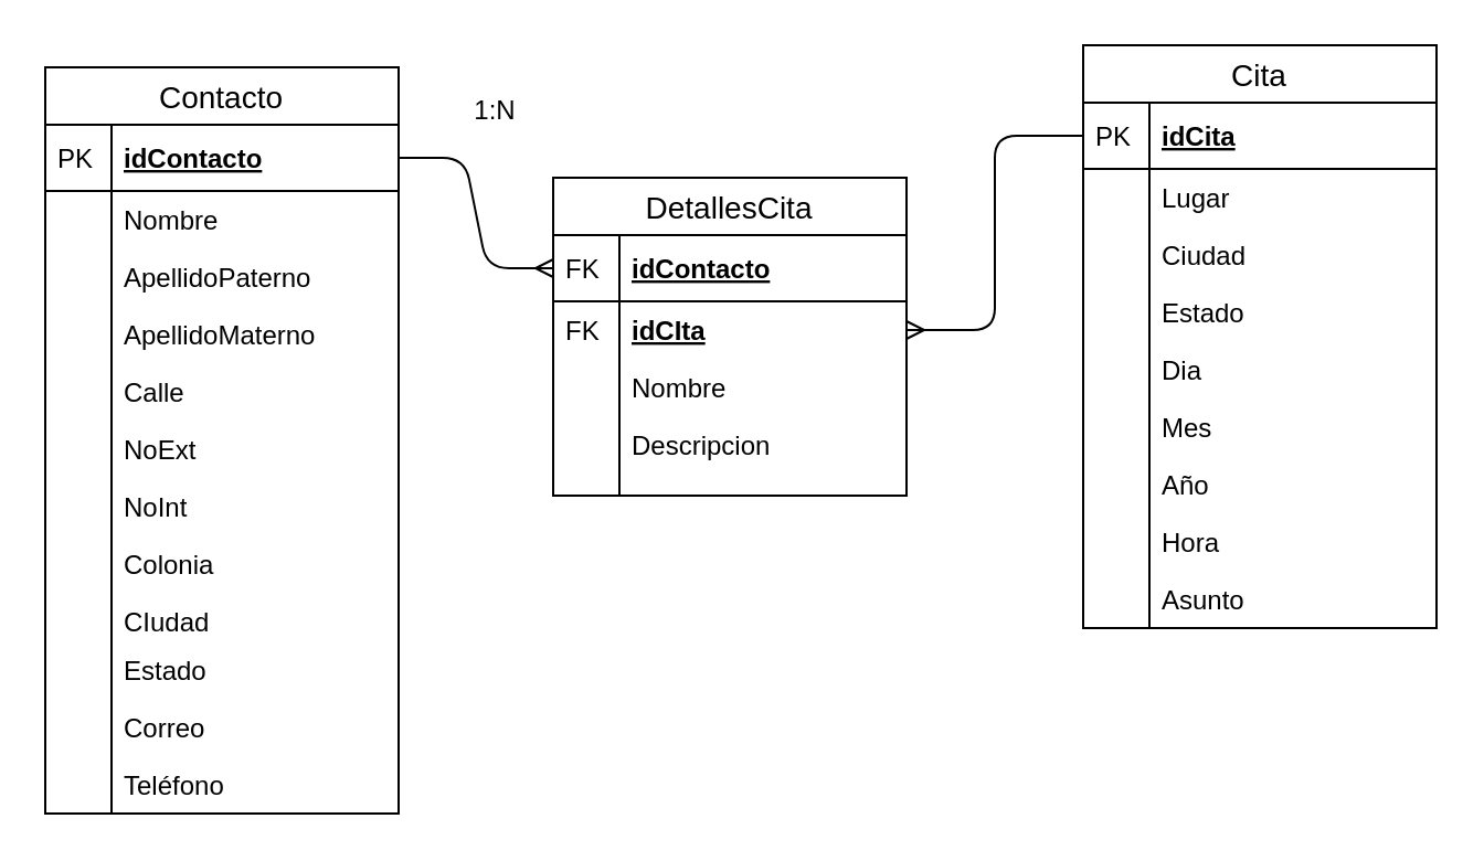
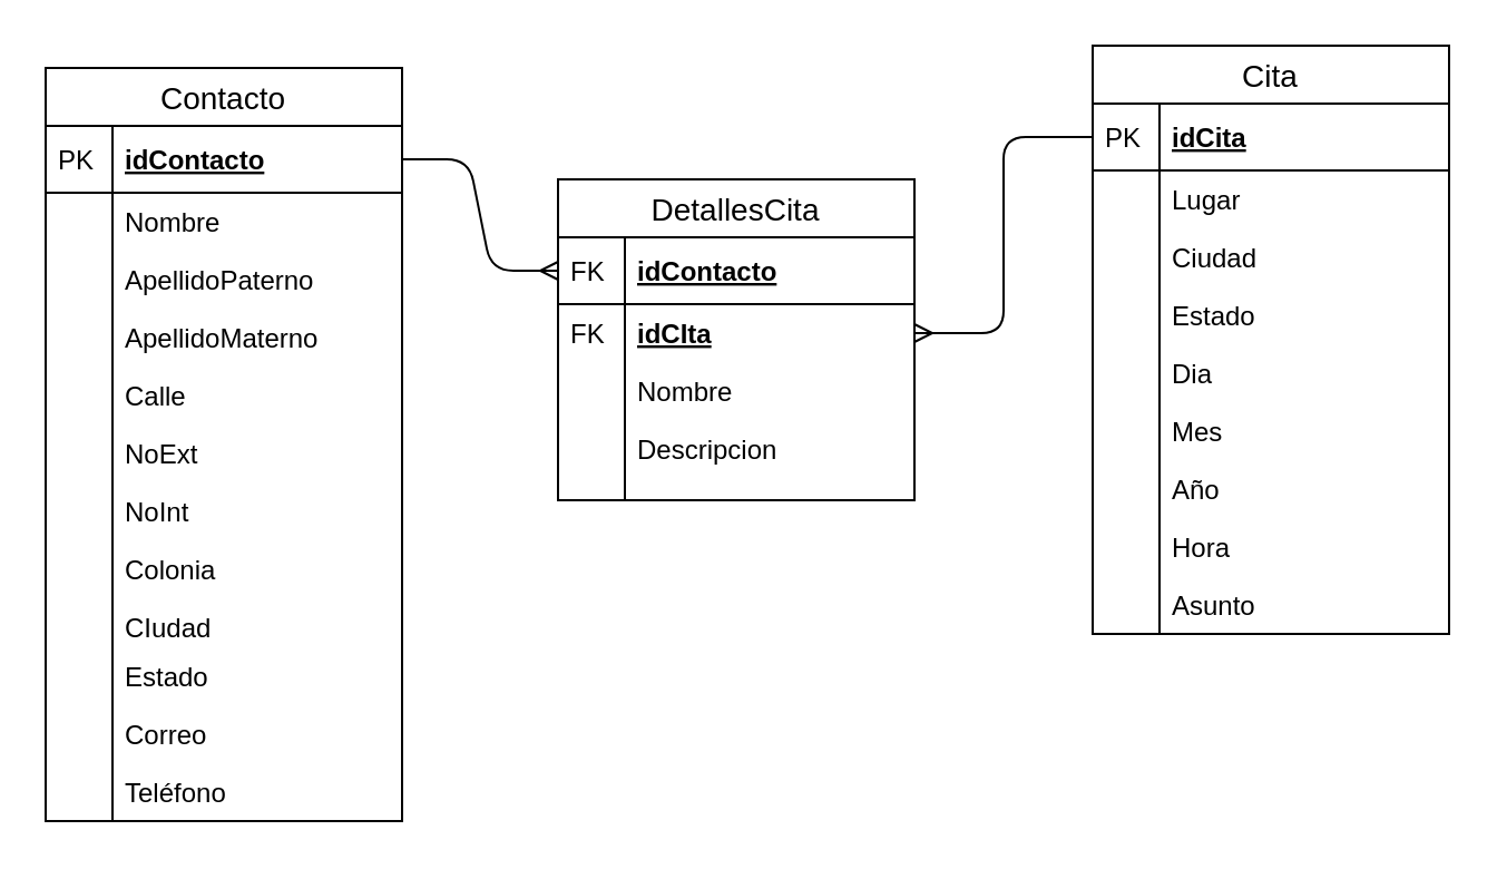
  <mxCell id="0" />
  <mxCell id="1" parent="0" />
  <mxCell id="2" value="" style="fontSize=12;html=1;endArrow=ERmany;exitX=0;exitY=0.5;exitDx=0;exitDy=0;entryX=1;entryY=0.5;entryDx=0;entryDy=0;edgeStyle=orthogonalEdgeStyle;" parent="1" source="41" target="6" edge="1"><mxGeometry width="100" height="100" relative="1" as="geometry"><mxPoint x="530" y="210" as="sourcePoint" /><mxPoint x="590" y="320" as="targetPoint" /></mxGeometry></mxCell>
  <mxCell id="3" value="DetallesCita" style="swimlane;fontStyle=0;childLayout=stackLayout;horizontal=1;startSize=26;horizontalStack=0;resizeParent=1;resizeParentMax=0;resizeLast=0;collapsible=1;marginBottom=0;align=center;fontSize=14;" parent="1" vertex="1"><mxGeometry x="250" y="80" width="160" height="144" as="geometry" /></mxCell>
  <mxCell id="4" value="idContacto" style="shape=partialRectangle;top=0;left=0;right=0;bottom=1;align=left;verticalAlign=middle;fillColor=none;spacingLeft=34;spacingRight=4;overflow=hidden;rotatable=0;points=[[0,0.5],[1,0.5]];portConstraint=eastwest;dropTarget=0;fontStyle=5;fontSize=12;" parent="3" vertex="1"><mxGeometry y="26" width="160" height="30" as="geometry" /></mxCell>
  <mxCell id="5" value="FK" style="shape=partialRectangle;top=0;left=0;bottom=0;fillColor=none;align=left;verticalAlign=middle;spacingLeft=4;spacingRight=4;overflow=hidden;rotatable=0;points=[];portConstraint=eastwest;part=1;fontSize=12;" parent="4" vertex="1" connectable="0"><mxGeometry width="30" height="30" as="geometry" /></mxCell>
  <mxCell id="6" value="idCIta" style="shape=partialRectangle;top=0;left=0;right=0;bottom=0;align=left;verticalAlign=top;fillColor=none;spacingLeft=34;spacingRight=4;overflow=hidden;rotatable=0;points=[[0,0.5],[1,0.5]];portConstraint=eastwest;dropTarget=0;fontSize=12;fontStyle=5" parent="3" vertex="1"><mxGeometry y="56" width="160" height="26" as="geometry" /></mxCell>
  <mxCell id="7" value="FK" style="shape=partialRectangle;top=0;left=0;bottom=0;fillColor=none;align=left;verticalAlign=top;spacingLeft=4;spacingRight=4;overflow=hidden;rotatable=0;points=[];portConstraint=eastwest;part=1;fontSize=12;" parent="6" vertex="1" connectable="0"><mxGeometry width="30" height="26" as="geometry" /></mxCell>
  <mxCell id="8" value="Nombre" style="shape=partialRectangle;top=0;left=0;right=0;bottom=0;align=left;verticalAlign=top;fillColor=none;spacingLeft=34;spacingRight=4;overflow=hidden;rotatable=0;points=[[0,0.5],[1,0.5]];portConstraint=eastwest;dropTarget=0;fontSize=12;" parent="3" vertex="1"><mxGeometry y="82" width="160" height="26" as="geometry" /></mxCell>
  <mxCell id="9" value="" style="shape=partialRectangle;top=0;left=0;bottom=0;fillColor=none;align=left;verticalAlign=top;spacingLeft=4;spacingRight=4;overflow=hidden;rotatable=0;points=[];portConstraint=eastwest;part=1;fontSize=12;" parent="8" vertex="1" connectable="0"><mxGeometry width="30" height="26" as="geometry" /></mxCell>
  <mxCell id="10" value="Descripcion&#10;" style="shape=partialRectangle;top=0;left=0;right=0;bottom=0;align=left;verticalAlign=top;fillColor=none;spacingLeft=34;spacingRight=4;overflow=hidden;rotatable=0;points=[[0,0.5],[1,0.5]];portConstraint=eastwest;dropTarget=0;fontSize=12;" parent="3" vertex="1"><mxGeometry y="108" width="160" height="26" as="geometry" /></mxCell>
  <mxCell id="11" value="" style="shape=partialRectangle;top=0;left=0;bottom=0;fillColor=none;align=left;verticalAlign=top;spacingLeft=4;spacingRight=4;overflow=hidden;rotatable=0;points=[];portConstraint=eastwest;part=1;fontSize=12;" parent="10" vertex="1" connectable="0"><mxGeometry width="30" height="26" as="geometry" /></mxCell>
  <mxCell id="12" value="" style="shape=partialRectangle;top=0;left=0;right=0;bottom=0;align=left;verticalAlign=top;fillColor=none;spacingLeft=34;spacingRight=4;overflow=hidden;rotatable=0;points=[[0,0.5],[1,0.5]];portConstraint=eastwest;dropTarget=0;fontSize=12;" parent="3" vertex="1"><mxGeometry y="134" width="160" height="10" as="geometry" /></mxCell>
  <mxCell id="13" value="" style="shape=partialRectangle;top=0;left=0;bottom=0;fillColor=none;align=left;verticalAlign=top;spacingLeft=4;spacingRight=4;overflow=hidden;rotatable=0;points=[];portConstraint=eastwest;part=1;fontSize=12;" parent="12" vertex="1" connectable="0"><mxGeometry width="30" height="10" as="geometry" /></mxCell>
  <mxCell id="14" value="" style="edgeStyle=entityRelationEdgeStyle;fontSize=12;html=1;endArrow=ERmany;entryX=0;entryY=0.5;entryDx=0;entryDy=0;exitX=1;exitY=0.5;exitDx=0;exitDy=0;" parent="1" target="4" edge="1" source="16"><mxGeometry width="100" height="100" relative="1" as="geometry"><mxPoint x="30" y="60" as="sourcePoint" /><mxPoint x="110" y="-40" as="targetPoint" /></mxGeometry></mxCell>
  <mxCell id="15" value="Contacto" style="swimlane;fontStyle=0;childLayout=stackLayout;horizontal=1;startSize=26;horizontalStack=0;resizeParent=1;resizeParentMax=0;resizeLast=0;collapsible=1;marginBottom=0;align=center;fontSize=14;verticalAlign=middle;rounded=0;swimlaneLine=1;shadow=0;glass=0;comic=0;gradientColor=none;swimlaneFillColor=none;" parent="1" vertex="1"><mxGeometry x="20" y="30" width="160" height="338" as="geometry" /></mxCell>
  <mxCell id="16" value="idContacto" style="shape=partialRectangle;top=0;left=0;right=0;bottom=1;align=left;verticalAlign=middle;fillColor=none;spacingLeft=34;spacingRight=4;overflow=hidden;rotatable=0;points=[[0,0.5],[1,0.5]];portConstraint=eastwest;dropTarget=0;fontStyle=5;fontSize=12;" parent="15" vertex="1"><mxGeometry y="26" width="160" height="30" as="geometry" /></mxCell>
  <mxCell id="17" value="PK" style="shape=partialRectangle;top=0;left=0;bottom=0;fillColor=none;align=left;verticalAlign=middle;spacingLeft=4;spacingRight=4;overflow=hidden;rotatable=0;points=[];portConstraint=eastwest;part=1;fontSize=12;" parent="16" vertex="1" connectable="0"><mxGeometry width="30" height="30" as="geometry" /></mxCell>
  <mxCell id="18" value="Nombre" style="shape=partialRectangle;top=0;left=0;right=0;bottom=0;align=left;verticalAlign=top;fillColor=none;spacingLeft=34;spacingRight=4;overflow=hidden;rotatable=0;points=[[0,0.5],[1,0.5]];portConstraint=eastwest;dropTarget=0;fontSize=12;" parent="15" vertex="1"><mxGeometry y="56" width="160" height="26" as="geometry" /></mxCell>
  <mxCell id="19" value="" style="shape=partialRectangle;top=0;left=0;bottom=0;fillColor=none;align=left;verticalAlign=top;spacingLeft=4;spacingRight=4;overflow=hidden;rotatable=0;points=[];portConstraint=eastwest;part=1;fontSize=12;" parent="18" vertex="1" connectable="0"><mxGeometry width="30" height="26" as="geometry" /></mxCell>
  <mxCell id="20" value="ApellidoPaterno" style="shape=partialRectangle;top=0;left=0;right=0;bottom=0;align=left;verticalAlign=top;fillColor=none;spacingLeft=34;spacingRight=4;overflow=hidden;rotatable=0;points=[[0,0.5],[1,0.5]];portConstraint=eastwest;dropTarget=0;fontSize=12;" parent="15" vertex="1"><mxGeometry y="82" width="160" height="26" as="geometry" /></mxCell>
  <mxCell id="21" value="" style="shape=partialRectangle;top=0;left=0;bottom=0;fillColor=none;align=left;verticalAlign=top;spacingLeft=4;spacingRight=4;overflow=hidden;rotatable=0;points=[];portConstraint=eastwest;part=1;fontSize=12;" parent="20" vertex="1" connectable="0"><mxGeometry width="30" height="26" as="geometry" /></mxCell>
  <mxCell id="22" value="ApellidoMaterno" style="shape=partialRectangle;top=0;left=0;right=0;bottom=0;align=left;verticalAlign=top;fillColor=none;spacingLeft=34;spacingRight=4;overflow=hidden;rotatable=0;points=[[0,0.5],[1,0.5]];portConstraint=eastwest;dropTarget=0;fontSize=12;" parent="15" vertex="1"><mxGeometry y="108" width="160" height="26" as="geometry" /></mxCell>
  <mxCell id="23" value="" style="shape=partialRectangle;top=0;left=0;bottom=0;fillColor=none;align=left;verticalAlign=top;spacingLeft=4;spacingRight=4;overflow=hidden;rotatable=0;points=[];portConstraint=eastwest;part=1;fontSize=12;" parent="22" vertex="1" connectable="0"><mxGeometry width="30" height="26" as="geometry" /></mxCell>
  <mxCell id="24" value="Calle" style="shape=partialRectangle;top=0;left=0;right=0;bottom=0;align=left;verticalAlign=top;fillColor=none;spacingLeft=34;spacingRight=4;overflow=hidden;rotatable=0;points=[[0,0.5],[1,0.5]];portConstraint=eastwest;dropTarget=0;fontSize=12;" parent="15" vertex="1"><mxGeometry y="134" width="160" height="26" as="geometry" /></mxCell>
  <mxCell id="25" value="" style="shape=partialRectangle;top=0;left=0;bottom=0;fillColor=none;align=left;verticalAlign=top;spacingLeft=4;spacingRight=4;overflow=hidden;rotatable=0;points=[];portConstraint=eastwest;part=1;fontSize=12;" parent="24" vertex="1" connectable="0"><mxGeometry width="30" height="26" as="geometry" /></mxCell>
  <mxCell id="26" value="NoExt" style="shape=partialRectangle;top=0;left=0;right=0;bottom=0;align=left;verticalAlign=top;fillColor=none;spacingLeft=34;spacingRight=4;overflow=hidden;rotatable=0;points=[[0,0.5],[1,0.5]];portConstraint=eastwest;dropTarget=0;fontSize=12;" parent="15" vertex="1"><mxGeometry y="160" width="160" height="26" as="geometry" /></mxCell>
  <mxCell id="27" value="" style="shape=partialRectangle;top=0;left=0;bottom=0;fillColor=none;align=left;verticalAlign=top;spacingLeft=4;spacingRight=4;overflow=hidden;rotatable=0;points=[];portConstraint=eastwest;part=1;fontSize=12;" parent="26" vertex="1" connectable="0"><mxGeometry width="30" height="26" as="geometry" /></mxCell>
  <mxCell id="28" value="NoInt" style="shape=partialRectangle;top=0;left=0;right=0;bottom=0;align=left;verticalAlign=top;fillColor=none;spacingLeft=34;spacingRight=4;overflow=hidden;rotatable=0;points=[[0,0.5],[1,0.5]];portConstraint=eastwest;dropTarget=0;fontSize=12;" parent="15" vertex="1"><mxGeometry y="186" width="160" height="26" as="geometry" /></mxCell>
  <mxCell id="29" value="" style="shape=partialRectangle;top=0;left=0;bottom=0;fillColor=none;align=left;verticalAlign=top;spacingLeft=4;spacingRight=4;overflow=hidden;rotatable=0;points=[];portConstraint=eastwest;part=1;fontSize=12;" parent="28" vertex="1" connectable="0"><mxGeometry width="30" height="26" as="geometry" /></mxCell>
  <mxCell id="30" value="Colonia" style="shape=partialRectangle;top=0;left=0;right=0;bottom=0;align=left;verticalAlign=top;fillColor=none;spacingLeft=34;spacingRight=4;overflow=hidden;rotatable=0;points=[[0,0.5],[1,0.5]];portConstraint=eastwest;dropTarget=0;fontSize=12;" parent="15" vertex="1"><mxGeometry y="212" width="160" height="26" as="geometry" /></mxCell>
  <mxCell id="31" value="" style="shape=partialRectangle;top=0;left=0;bottom=0;fillColor=none;align=left;verticalAlign=top;spacingLeft=4;spacingRight=4;overflow=hidden;rotatable=0;points=[];portConstraint=eastwest;part=1;fontSize=12;" parent="30" vertex="1" connectable="0"><mxGeometry width="30" height="26" as="geometry" /></mxCell>
  <mxCell id="32" value="CIudad" style="shape=partialRectangle;top=0;left=0;right=0;bottom=0;align=left;verticalAlign=top;fillColor=none;spacingLeft=34;spacingRight=4;overflow=hidden;rotatable=0;points=[[0,0.5],[1,0.5]];portConstraint=eastwest;dropTarget=0;fontSize=12;" parent="15" vertex="1"><mxGeometry y="238" width="160" height="22" as="geometry" /></mxCell>
  <mxCell id="33" value="" style="shape=partialRectangle;top=0;left=0;bottom=0;fillColor=none;align=left;verticalAlign=top;spacingLeft=4;spacingRight=4;overflow=hidden;rotatable=0;points=[];portConstraint=eastwest;part=1;fontSize=12;" parent="32" vertex="1" connectable="0"><mxGeometry width="30" height="22" as="geometry" /></mxCell>
  <mxCell id="34" value="Estado" style="shape=partialRectangle;top=0;left=0;right=0;bottom=0;align=left;verticalAlign=top;fillColor=none;spacingLeft=34;spacingRight=4;overflow=hidden;rotatable=0;points=[[0,0.5],[1,0.5]];portConstraint=eastwest;dropTarget=0;fontSize=12;" parent="15" vertex="1"><mxGeometry y="260" width="160" height="26" as="geometry" /></mxCell>
  <mxCell id="35" value="" style="shape=partialRectangle;top=0;left=0;bottom=0;fillColor=none;align=left;verticalAlign=top;spacingLeft=4;spacingRight=4;overflow=hidden;rotatable=0;points=[];portConstraint=eastwest;part=1;fontSize=12;" parent="34" vertex="1" connectable="0"><mxGeometry width="30" height="26" as="geometry" /></mxCell>
  <mxCell id="36" value="Correo" style="shape=partialRectangle;top=0;left=0;right=0;bottom=0;align=left;verticalAlign=top;fillColor=none;spacingLeft=34;spacingRight=4;overflow=hidden;rotatable=0;points=[[0,0.5],[1,0.5]];portConstraint=eastwest;dropTarget=0;fontSize=12;" parent="15" vertex="1"><mxGeometry y="286" width="160" height="26" as="geometry" /></mxCell>
  <mxCell id="37" value="" style="shape=partialRectangle;top=0;left=0;bottom=0;fillColor=none;align=left;verticalAlign=top;spacingLeft=4;spacingRight=4;overflow=hidden;rotatable=0;points=[];portConstraint=eastwest;part=1;fontSize=12;" parent="36" vertex="1" connectable="0"><mxGeometry width="30" height="26" as="geometry" /></mxCell>
  <mxCell id="38" value="Teléfono " style="shape=partialRectangle;top=0;left=0;right=0;bottom=0;align=left;verticalAlign=middle;fillColor=none;spacingLeft=34;spacingRight=4;overflow=hidden;rotatable=0;points=[[0,0.5],[1,0.5]];portConstraint=eastwest;dropTarget=0;fontSize=12;" parent="15" vertex="1"><mxGeometry y="312" width="160" height="26" as="geometry" /></mxCell>
  <mxCell id="39" value="" style="shape=partialRectangle;top=0;left=0;bottom=0;fillColor=none;align=left;verticalAlign=top;spacingLeft=4;spacingRight=4;overflow=hidden;rotatable=0;points=[];portConstraint=eastwest;part=1;fontSize=12;" parent="38" vertex="1" connectable="0"><mxGeometry width="30" height="26.0" as="geometry" /></mxCell>
  <mxCell id="40" value="Cita" style="swimlane;fontStyle=0;childLayout=stackLayout;horizontal=1;startSize=26;horizontalStack=0;resizeParent=1;resizeParentMax=0;resizeLast=0;collapsible=1;marginBottom=0;align=center;fontSize=14;" parent="1" vertex="1"><mxGeometry x="490" y="20" width="160" height="264" as="geometry" /></mxCell>
  <mxCell id="41" value="idCita" style="shape=partialRectangle;top=0;left=0;right=0;bottom=1;align=left;verticalAlign=middle;fillColor=none;spacingLeft=34;spacingRight=4;overflow=hidden;rotatable=0;points=[[0,0.5],[1,0.5]];portConstraint=eastwest;dropTarget=0;fontStyle=5;fontSize=12;" parent="40" vertex="1"><mxGeometry y="26" width="160" height="30" as="geometry" /></mxCell>
  <mxCell id="42" value="PK" style="shape=partialRectangle;top=0;left=0;bottom=0;fillColor=none;align=left;verticalAlign=middle;spacingLeft=4;spacingRight=4;overflow=hidden;rotatable=0;points=[];portConstraint=eastwest;part=1;fontSize=12;" parent="41" vertex="1" connectable="0"><mxGeometry width="30" height="30" as="geometry" /></mxCell>
  <mxCell id="43" value="Lugar" style="shape=partialRectangle;top=0;left=0;right=0;bottom=0;align=left;verticalAlign=top;fillColor=none;spacingLeft=34;spacingRight=4;overflow=hidden;rotatable=0;points=[[0,0.5],[1,0.5]];portConstraint=eastwest;dropTarget=0;fontSize=12;" parent="40" vertex="1"><mxGeometry y="56" width="160" height="26" as="geometry" /></mxCell>
  <mxCell id="44" value="" style="shape=partialRectangle;top=0;left=0;bottom=0;fillColor=none;align=left;verticalAlign=top;spacingLeft=4;spacingRight=4;overflow=hidden;rotatable=0;points=[];portConstraint=eastwest;part=1;fontSize=12;" parent="43" vertex="1" connectable="0"><mxGeometry width="30" height="26" as="geometry" /></mxCell>
  <mxCell id="45" value="Ciudad" style="shape=partialRectangle;top=0;left=0;right=0;bottom=0;align=left;verticalAlign=top;fillColor=none;spacingLeft=34;spacingRight=4;overflow=hidden;rotatable=0;points=[[0,0.5],[1,0.5]];portConstraint=eastwest;dropTarget=0;fontSize=12;" parent="40" vertex="1"><mxGeometry y="82" width="160" height="26" as="geometry" /></mxCell>
  <mxCell id="46" value="" style="shape=partialRectangle;top=0;left=0;bottom=0;fillColor=none;align=left;verticalAlign=top;spacingLeft=4;spacingRight=4;overflow=hidden;rotatable=0;points=[];portConstraint=eastwest;part=1;fontSize=12;" parent="45" vertex="1" connectable="0"><mxGeometry width="30" height="26" as="geometry" /></mxCell>
  <mxCell id="47" value="Estado " style="shape=partialRectangle;top=0;left=0;right=0;bottom=0;align=left;verticalAlign=top;fillColor=none;spacingLeft=34;spacingRight=4;overflow=hidden;rotatable=0;points=[[0,0.5],[1,0.5]];portConstraint=eastwest;dropTarget=0;fontSize=12;" parent="40" vertex="1"><mxGeometry y="108" width="160" height="26" as="geometry" /></mxCell>
  <mxCell id="48" value="" style="shape=partialRectangle;top=0;left=0;bottom=0;fillColor=none;align=left;verticalAlign=top;spacingLeft=4;spacingRight=4;overflow=hidden;rotatable=0;points=[];portConstraint=eastwest;part=1;fontSize=12;" parent="47" vertex="1" connectable="0"><mxGeometry width="30" height="26" as="geometry" /></mxCell>
  <mxCell id="49" value="Dia" style="shape=partialRectangle;top=0;left=0;right=0;bottom=0;align=left;verticalAlign=top;fillColor=none;spacingLeft=34;spacingRight=4;overflow=hidden;rotatable=0;points=[[0,0.5],[1,0.5]];portConstraint=eastwest;dropTarget=0;fontSize=12;" parent="40" vertex="1"><mxGeometry y="134" width="160" height="26" as="geometry" /></mxCell>
  <mxCell id="50" value="" style="shape=partialRectangle;top=0;left=0;bottom=0;fillColor=none;align=left;verticalAlign=top;spacingLeft=4;spacingRight=4;overflow=hidden;rotatable=0;points=[];portConstraint=eastwest;part=1;fontSize=12;" parent="49" vertex="1" connectable="0"><mxGeometry width="30" height="26" as="geometry" /></mxCell>
  <mxCell id="51" value="Mes" style="shape=partialRectangle;top=0;left=0;right=0;bottom=0;align=left;verticalAlign=top;fillColor=none;spacingLeft=34;spacingRight=4;overflow=hidden;rotatable=0;points=[[0,0.5],[1,0.5]];portConstraint=eastwest;dropTarget=0;fontSize=12;" parent="40" vertex="1"><mxGeometry y="160" width="160" height="26" as="geometry" /></mxCell>
  <mxCell id="52" value="" style="shape=partialRectangle;top=0;left=0;bottom=0;fillColor=none;align=left;verticalAlign=top;spacingLeft=4;spacingRight=4;overflow=hidden;rotatable=0;points=[];portConstraint=eastwest;part=1;fontSize=12;" parent="51" vertex="1" connectable="0"><mxGeometry width="30" height="26" as="geometry" /></mxCell>
  <mxCell id="53" value="Año" style="shape=partialRectangle;top=0;left=0;right=0;bottom=0;align=left;verticalAlign=top;fillColor=none;spacingLeft=34;spacingRight=4;overflow=hidden;rotatable=0;points=[[0,0.5],[1,0.5]];portConstraint=eastwest;dropTarget=0;fontSize=12;" parent="40" vertex="1"><mxGeometry y="186" width="160" height="26" as="geometry" /></mxCell>
  <mxCell id="54" value="" style="shape=partialRectangle;top=0;left=0;bottom=0;fillColor=none;align=left;verticalAlign=top;spacingLeft=4;spacingRight=4;overflow=hidden;rotatable=0;points=[];portConstraint=eastwest;part=1;fontSize=12;" parent="53" vertex="1" connectable="0"><mxGeometry width="30" height="26" as="geometry" /></mxCell>
  <mxCell id="55" value="Hora" style="shape=partialRectangle;top=0;left=0;right=0;bottom=0;align=left;verticalAlign=top;fillColor=none;spacingLeft=34;spacingRight=4;overflow=hidden;rotatable=0;points=[[0,0.5],[1,0.5]];portConstraint=eastwest;dropTarget=0;fontSize=12;" parent="40" vertex="1"><mxGeometry y="212" width="160" height="26" as="geometry" /></mxCell>
  <mxCell id="56" value="" style="shape=partialRectangle;top=0;left=0;bottom=0;fillColor=none;align=left;verticalAlign=top;spacingLeft=4;spacingRight=4;overflow=hidden;rotatable=0;points=[];portConstraint=eastwest;part=1;fontSize=12;" parent="55" vertex="1" connectable="0"><mxGeometry width="30" height="26" as="geometry" /></mxCell>
  <mxCell id="57" value="Asunto" style="shape=partialRectangle;top=0;left=0;right=0;bottom=0;align=left;verticalAlign=top;fillColor=none;spacingLeft=34;spacingRight=4;overflow=hidden;rotatable=0;points=[[0,0.5],[1,0.5]];portConstraint=eastwest;dropTarget=0;fontSize=12;" parent="40" vertex="1"><mxGeometry y="238" width="160" height="26" as="geometry" /></mxCell>
  <mxCell id="58" value="" style="shape=partialRectangle;top=0;left=0;bottom=0;fillColor=none;align=left;verticalAlign=top;spacingLeft=4;spacingRight=4;overflow=hidden;rotatable=0;points=[];portConstraint=eastwest;part=1;fontSize=12;" parent="57" vertex="1" connectable="0"><mxGeometry width="30" height="26" as="geometry" /></mxCell>
- <mxCell id="59" value="1:N" style="text;html=1;strokeColor=none;fillColor=none;align=center;verticalAlign=middle;whiteSpace=wrap;rounded=0;" vertex="1" parent="1"><mxGeometry x="204" y="40" width="40" height="20" as="geometry" /></mxCell>
